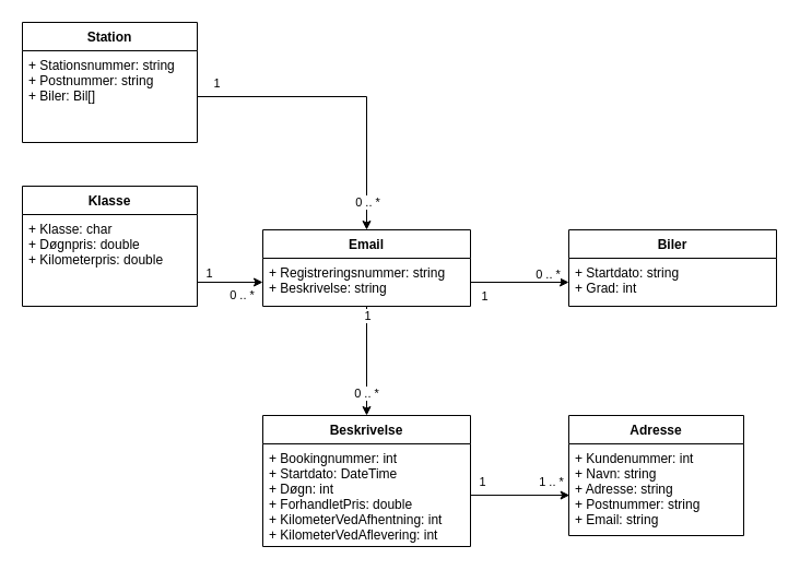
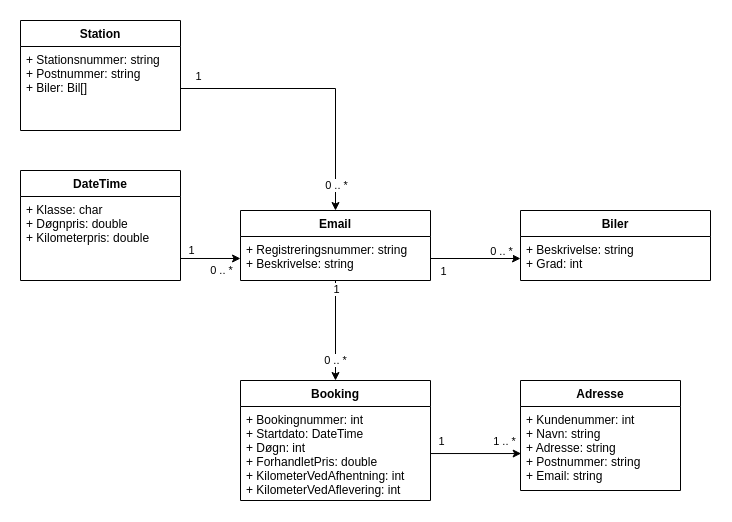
  <mxCell id="0" />
  <mxCell id="1" parent="0" />
  <mxCell id="2" value="Station" style="swimlane;fontStyle=1;align=center;verticalAlign=top;childLayout=stackLayout;horizontal=1;startSize=26;horizontalStack=0;resizeParent=1;resizeParentMax=0;resizeLast=0;collapsible=1;marginBottom=0;" vertex="1" parent="1"><mxGeometry x="20" y="20" width="160" height="110" as="geometry" /></mxCell>
  <mxCell id="3" value="+ Stationsnummer: string&#10;+ Postnummer: string&#10;+ Biler: Bil[]" style="text;strokeColor=none;fillColor=none;align=left;verticalAlign=top;spacingLeft=4;spacingRight=4;overflow=hidden;rotatable=0;points=[[0,0.5],[1,0.5]];portConstraint=eastwest;" vertex="1" parent="2"><mxGeometry y="26" width="160" height="84" as="geometry" /></mxCell>
  <mxCell id="4" value="Email" style="swimlane;fontStyle=1;align=center;verticalAlign=top;childLayout=stackLayout;horizontal=1;startSize=26;horizontalStack=0;resizeParent=1;resizeParentMax=0;resizeLast=0;collapsible=1;marginBottom=0;" vertex="1" parent="1"><mxGeometry x="240" y="210" width="190" height="70" as="geometry" /></mxCell>
  <mxCell id="5" value="+ Registreringsnummer: string&#10;+ Beskrivelse: string" style="text;strokeColor=none;fillColor=none;align=left;verticalAlign=top;spacingLeft=4;spacingRight=4;overflow=hidden;rotatable=0;points=[[0,0.5],[1,0.5]];portConstraint=eastwest;" vertex="1" parent="4"><mxGeometry y="26" width="190" height="44" as="geometry" /></mxCell>
  <mxCell id="6" value="Biler" style="swimlane;fontStyle=1;align=center;verticalAlign=top;childLayout=stackLayout;horizontal=1;startSize=26;horizontalStack=0;resizeParent=1;resizeParentMax=0;resizeLast=0;collapsible=1;marginBottom=0;" vertex="1" parent="1"><mxGeometry x="520" y="210" width="190" height="70" as="geometry" /></mxCell>
- <mxCell id="7" value="+ Startdato: string&#10;+ Grad: int" style="text;strokeColor=none;fillColor=none;align=left;verticalAlign=top;spacingLeft=4;spacingRight=4;overflow=hidden;rotatable=0;points=[[0,0.5],[1,0.5]];portConstraint=eastwest;" vertex="1" parent="6"><mxGeometry y="26" width="190" height="44" as="geometry" /></mxCell>
- <mxCell id="8" value="Klasse" style="swimlane;fontStyle=1;align=center;verticalAlign=top;childLayout=stackLayout;horizontal=1;startSize=26;horizontalStack=0;resizeParent=1;resizeParentMax=0;resizeLast=0;collapsible=1;marginBottom=0;" vertex="1" parent="1"><mxGeometry x="20" y="170" width="160" height="110" as="geometry" /></mxCell>
+ <mxCell id="7" value="+ Beskrivelse: string&#10;+ Grad: int" style="text;strokeColor=none;fillColor=none;align=left;verticalAlign=top;spacingLeft=4;spacingRight=4;overflow=hidden;rotatable=0;points=[[0,0.5],[1,0.5]];portConstraint=eastwest;" vertex="1" parent="6"><mxGeometry y="26" width="190" height="44" as="geometry" /></mxCell>
+ <mxCell id="8" value="DateTime" style="swimlane;fontStyle=1;align=center;verticalAlign=top;childLayout=stackLayout;horizontal=1;startSize=26;horizontalStack=0;resizeParent=1;resizeParentMax=0;resizeLast=0;collapsible=1;marginBottom=0;" vertex="1" parent="1"><mxGeometry x="20" y="170" width="160" height="110" as="geometry" /></mxCell>
  <mxCell id="9" value="+ Klasse: char&#10;+ Døgnpris: double&#10;+ Kilometerpris: double" style="text;strokeColor=none;fillColor=none;align=left;verticalAlign=top;spacingLeft=4;spacingRight=4;overflow=hidden;rotatable=0;points=[[0,0.5],[1,0.5]];portConstraint=eastwest;" vertex="1" parent="8"><mxGeometry y="26" width="160" height="84" as="geometry" /></mxCell>
- <mxCell id="10" value="Beskrivelse" style="swimlane;fontStyle=1;align=center;verticalAlign=top;childLayout=stackLayout;horizontal=1;startSize=26;horizontalStack=0;resizeParent=1;resizeParentMax=0;resizeLast=0;collapsible=1;marginBottom=0;" vertex="1" parent="1"><mxGeometry x="240" y="380" width="190" height="120" as="geometry" /></mxCell>
+ <mxCell id="10" value="Booking" style="swimlane;fontStyle=1;align=center;verticalAlign=top;childLayout=stackLayout;horizontal=1;startSize=26;horizontalStack=0;resizeParent=1;resizeParentMax=0;resizeLast=0;collapsible=1;marginBottom=0;" vertex="1" parent="1"><mxGeometry x="240" y="380" width="190" height="120" as="geometry" /></mxCell>
  <mxCell id="11" value="+ Bookingnummer: int&#10;+ Startdato: DateTime&#10;+ Døgn: int&#10;+ ForhandletPris: double&#10;+ KilometerVedAfhentning: int&#10;+ KilometerVedAflevering: int" style="text;strokeColor=none;fillColor=none;align=left;verticalAlign=top;spacingLeft=4;spacingRight=4;overflow=hidden;rotatable=0;points=[[0,0.5],[1,0.5]];portConstraint=eastwest;" vertex="1" parent="10"><mxGeometry y="26" width="190" height="94" as="geometry" /></mxCell>
  <mxCell id="12" value="Adresse" style="swimlane;fontStyle=1;align=center;verticalAlign=top;childLayout=stackLayout;horizontal=1;startSize=26;horizontalStack=0;resizeParent=1;resizeParentMax=0;resizeLast=0;collapsible=1;marginBottom=0;" vertex="1" parent="1"><mxGeometry x="520" y="380" width="160" height="110" as="geometry" /></mxCell>
  <mxCell id="13" value="+ Kundenummer: int&#10;+ Navn: string&#10;+ Adresse: string&#10;+ Postnummer: string&#10;+ Email: string" style="text;strokeColor=none;fillColor=none;align=left;verticalAlign=top;spacingLeft=4;spacingRight=4;overflow=hidden;rotatable=0;points=[[0,0.5],[1,0.5]];portConstraint=eastwest;" vertex="1" parent="12"><mxGeometry y="26" width="160" height="84" as="geometry" /></mxCell>
  <mxCell id="14" style="edgeStyle=orthogonalEdgeStyle;rounded=0;orthogonalLoop=1;jettySize=auto;html=1;entryX=0.5;entryY=0;entryDx=0;entryDy=0;" edge="1" parent="1" source="3" target="4"><mxGeometry relative="1" as="geometry" /></mxCell>
  <mxCell id="15" value="1" style="edgeLabel;html=1;align=center;verticalAlign=middle;resizable=0;points=[];" vertex="1" connectable="0" parent="14"><mxGeometry x="-0.877" y="-1" relative="1" as="geometry"><mxPoint y="-14" as="offset" /></mxGeometry></mxCell>
  <mxCell id="16" value="0 .. *" style="edgeLabel;html=1;align=center;verticalAlign=middle;resizable=0;points=[];" vertex="1" connectable="0" parent="14"><mxGeometry x="0.812" relative="1" as="geometry"><mxPoint as="offset" /></mxGeometry></mxCell>
  <mxCell id="17" style="edgeStyle=orthogonalEdgeStyle;rounded=0;orthogonalLoop=1;jettySize=auto;html=1;entryX=0;entryY=0.5;entryDx=0;entryDy=0;" edge="1" parent="1" source="5" target="7"><mxGeometry relative="1" as="geometry" /></mxCell>
  <mxCell id="18" value="1" style="edgeLabel;html=1;align=center;verticalAlign=middle;resizable=0;points=[];" vertex="1" connectable="0" parent="17"><mxGeometry x="-0.726" relative="1" as="geometry"><mxPoint y="12" as="offset" /></mxGeometry></mxCell>
  <mxCell id="19" value="0 .. *" style="edgeLabel;html=1;align=center;verticalAlign=middle;resizable=0;points=[];" vertex="1" connectable="0" parent="17"><mxGeometry x="0.585" y="-1" relative="1" as="geometry"><mxPoint x="-1" y="-9" as="offset" /></mxGeometry></mxCell>
  <mxCell id="20" style="edgeStyle=orthogonalEdgeStyle;rounded=0;orthogonalLoop=1;jettySize=auto;html=1;exitX=0.5;exitY=1;exitDx=0;exitDy=0;exitPerimeter=0;" edge="1" parent="1" source="5" target="10"><mxGeometry relative="1" as="geometry" /></mxCell>
  <mxCell id="21" value="1" style="edgeLabel;html=1;align=center;verticalAlign=middle;resizable=0;points=[];" vertex="1" connectable="0" parent="20"><mxGeometry x="-0.844" relative="1" as="geometry"><mxPoint as="offset" /></mxGeometry></mxCell>
  <mxCell id="22" value="0 .. *" style="edgeLabel;html=1;align=center;verticalAlign=middle;resizable=0;points=[];" vertex="1" connectable="0" parent="20"><mxGeometry x="0.58" y="-1" relative="1" as="geometry"><mxPoint as="offset" /></mxGeometry></mxCell>
  <mxCell id="23" style="edgeStyle=orthogonalEdgeStyle;rounded=0;orthogonalLoop=1;jettySize=auto;html=1;entryX=0.004;entryY=0.56;entryDx=0;entryDy=0;entryPerimeter=0;" edge="1" parent="1" source="11" target="13"><mxGeometry relative="1" as="geometry" /></mxCell>
  <mxCell id="24" value="1" style="edgeLabel;html=1;align=center;verticalAlign=middle;resizable=0;points=[];" vertex="1" connectable="0" parent="23"><mxGeometry x="-0.793" y="1" relative="1" as="geometry"><mxPoint x="1" y="-12" as="offset" /></mxGeometry></mxCell>
  <mxCell id="25" value="1 .. *" style="edgeLabel;html=1;align=center;verticalAlign=middle;resizable=0;points=[];" vertex="1" connectable="0" parent="23"><mxGeometry x="0.62" y="-1" relative="1" as="geometry"><mxPoint y="-14" as="offset" /></mxGeometry></mxCell>
  <mxCell id="26" style="edgeStyle=orthogonalEdgeStyle;rounded=0;orthogonalLoop=1;jettySize=auto;html=1;exitX=1;exitY=0.738;exitDx=0;exitDy=0;exitPerimeter=0;" edge="1" parent="1" source="9" target="5"><mxGeometry relative="1" as="geometry" /></mxCell>
  <mxCell id="27" value="0 .. *" style="edgeLabel;html=1;align=center;verticalAlign=middle;resizable=0;points=[];" vertex="1" connectable="0" parent="26"><mxGeometry x="-0.667" relative="1" as="geometry"><mxPoint x="30" y="12" as="offset" /></mxGeometry></mxCell>
  <mxCell id="28" value="1" style="edgeLabel;html=1;align=center;verticalAlign=middle;resizable=0;points=[];" vertex="1" connectable="0" parent="26"><mxGeometry x="0.657" relative="1" as="geometry"><mxPoint x="-40" y="-8" as="offset" /></mxGeometry></mxCell>
